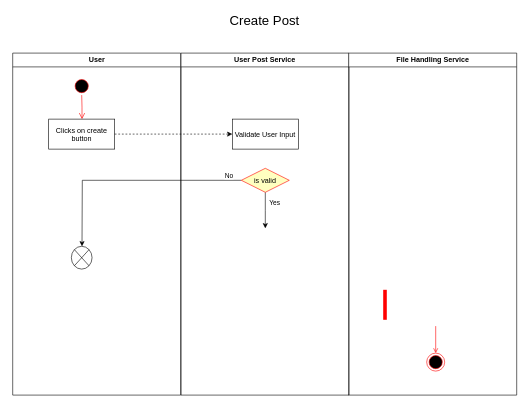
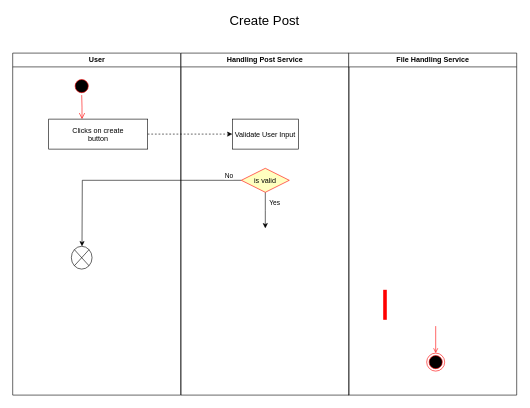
  <mxCell id="0" />
  <mxCell id="1" parent="0" />
  <mxCell id="2" value="User" style="swimlane;whiteSpace=wrap" parent="1" vertex="1"><mxGeometry x="20.5" y="88" width="280" height="570" as="geometry" /></mxCell>
  <mxCell id="3" value="" style="ellipse;shape=startState;fillColor=#000000;strokeColor=#ff0000;" parent="2" vertex="1"><mxGeometry x="100" y="40" width="30" height="30" as="geometry" /></mxCell>
  <mxCell id="4" value="" style="edgeStyle=elbowEdgeStyle;elbow=horizontal;verticalAlign=bottom;endArrow=open;endSize=8;strokeColor=#FF0000;endFill=1;rounded=0" parent="2" source="3" target="5" edge="1"><mxGeometry x="100" y="40" as="geometry"><mxPoint x="115" y="110" as="targetPoint" /></mxGeometry></mxCell>
- <mxCell id="5" value="Clicks on create &#10;button" style="" parent="2" vertex="1"><mxGeometry x="60" y="110" width="110" height="50" as="geometry" /></mxCell>
+ <mxCell id="5" value="Clicks on create &#10;button" style="" parent="2" vertex="1"><mxGeometry x="60" y="110" width="165" height="50" as="geometry" /></mxCell>
  <mxCell id="6" value="" style="shape=sumEllipse;perimeter=ellipsePerimeter;whiteSpace=wrap;html=1;backgroundOutline=1;" parent="2" vertex="1"><mxGeometry x="97.75" y="322" width="34.5" height="38" as="geometry" /></mxCell>
- <mxCell id="7" value="User Post Service" style="swimlane;whiteSpace=wrap;startSize=23;" parent="1" vertex="1"><mxGeometry x="301" y="88" width="280" height="570" as="geometry" /></mxCell>
+ <mxCell id="7" value="Handling Post Service" style="swimlane;whiteSpace=wrap;startSize=23;" parent="1" vertex="1"><mxGeometry x="301" y="88" width="280" height="570" as="geometry" /></mxCell>
  <mxCell id="8" value="Validate User Input" style="" parent="7" vertex="1"><mxGeometry x="85.5" y="110" width="110" height="50" as="geometry" /></mxCell>
  <mxCell id="9" style="edgeStyle=orthogonalEdgeStyle;rounded=0;orthogonalLoop=1;jettySize=auto;html=1;" parent="7" source="13" edge="1"><mxGeometry relative="1" as="geometry"><mxPoint x="-165" y="322" as="targetPoint" /></mxGeometry></mxCell>
  <mxCell id="10" value="No" style="edgeLabel;html=1;align=center;verticalAlign=middle;resizable=0;points=[];" parent="9" vertex="1" connectable="0"><mxGeometry x="-0.89" y="1" relative="1" as="geometry"><mxPoint y="-10" as="offset" /></mxGeometry></mxCell>
  <mxCell id="11" style="edgeStyle=orthogonalEdgeStyle;rounded=0;orthogonalLoop=1;jettySize=auto;html=1;" edge="1" parent="7" source="13"><mxGeometry relative="1" as="geometry"><mxPoint x="140.5" y="292" as="targetPoint" /></mxGeometry></mxCell>
  <mxCell id="12" value="Yes" style="edgeLabel;html=1;align=center;verticalAlign=middle;resizable=0;points=[];" vertex="1" connectable="0" parent="11"><mxGeometry x="-0.478" y="2" relative="1" as="geometry"><mxPoint x="13" as="offset" /></mxGeometry></mxCell>
  <mxCell id="13" value="is valid" style="rhombus;fillColor=#ffffc0;strokeColor=#ff0000;" parent="7" vertex="1"><mxGeometry x="100.5" y="192" width="80" height="40" as="geometry" /></mxCell>
  <mxCell id="14" value="File Handling Service" style="swimlane;whiteSpace=wrap" parent="1" vertex="1"><mxGeometry x="580.5" y="88" width="280" height="570" as="geometry" /></mxCell>
  <mxCell id="15" value="" style="ellipse;shape=endState;fillColor=#000000;strokeColor=#ff0000" parent="14" vertex="1"><mxGeometry x="130" y="500" width="30" height="30" as="geometry" /></mxCell>
  <mxCell id="16" value="" style="endArrow=open;strokeColor=#FF0000;endFill=1;rounded=0" parent="14" target="15" edge="1"><mxGeometry relative="1" as="geometry"><mxPoint x="145" y="455" as="sourcePoint" /></mxGeometry></mxCell>
  <mxCell id="17" value="" style="shape=line;strokeWidth=6;strokeColor=#ff0000;rotation=90" parent="14" vertex="1"><mxGeometry x="35.5" y="412" width="50" height="15" as="geometry" /></mxCell>
  <mxCell id="18" value="&lt;font style=&quot;font-size: 22px;&quot;&gt;Create Post&lt;/font&gt;" style="text;html=1;strokeColor=none;fillColor=none;align=center;verticalAlign=middle;whiteSpace=wrap;rounded=0;" parent="1" vertex="1"><mxGeometry x="373" y="20" width="135" height="30" as="geometry" /></mxCell>
  <mxCell id="19" style="edgeStyle=orthogonalEdgeStyle;rounded=0;orthogonalLoop=1;jettySize=auto;html=1;entryX=0;entryY=0.5;entryDx=0;entryDy=0;dashed=1;" parent="1" source="5" target="8" edge="1"><mxGeometry relative="1" as="geometry" /></mxCell>
